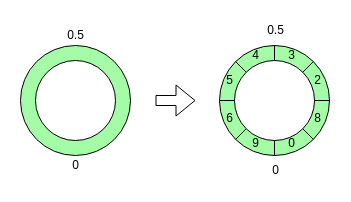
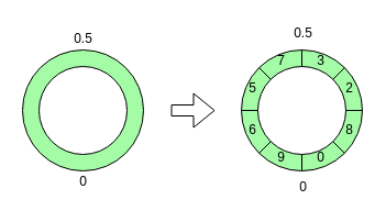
  <mxCell id="0" />
  <mxCell id="1" parent="0" />
  <mxCell id="2" value="" style="ellipse;whiteSpace=wrap;html=1;aspect=fixed;fillColor=#A4FCA7;strokeColor=#000000;" parent="1" vertex="1"><mxGeometry x="20" y="45" width="110" height="110" as="geometry" /></mxCell>
  <mxCell id="3" value="" style="ellipse;whiteSpace=wrap;html=1;aspect=fixed;" parent="1" vertex="1"><mxGeometry x="35" y="60" width="80" height="80" as="geometry" /></mxCell>
  <mxCell id="4" value="" style="shape=flexArrow;endArrow=classic;html=1;" parent="1" edge="1"><mxGeometry width="50" height="50" relative="1" as="geometry"><mxPoint x="155" y="100" as="sourcePoint" /><mxPoint x="195" y="100" as="targetPoint" /></mxGeometry></mxCell>
  <mxCell id="5" value="" style="ellipse;whiteSpace=wrap;html=1;aspect=fixed;fillColor=#A4FCA7;strokeColor=#000000;" parent="1" vertex="1"><mxGeometry x="219" y="45" width="110" height="110" as="geometry" /></mxCell>
  <mxCell id="6" value="" style="endArrow=none;html=1;entryX=0.5;entryY=0;entryDx=0;entryDy=0;exitX=0.5;exitY=1;exitDx=0;exitDy=0;" parent="1" source="5" target="5" edge="1"><mxGeometry width="50" height="50" relative="1" as="geometry"><mxPoint x="255" y="200" as="sourcePoint" /><mxPoint x="305" y="150" as="targetPoint" /></mxGeometry></mxCell>
  <mxCell id="7" value="" style="endArrow=none;html=1;exitX=0;exitY=0.5;exitDx=0;exitDy=0;entryX=1;entryY=0.5;entryDx=0;entryDy=0;" parent="1" source="5" target="5" edge="1"><mxGeometry width="50" height="50" relative="1" as="geometry"><mxPoint x="255" y="210" as="sourcePoint" /><mxPoint x="328" y="104" as="targetPoint" /></mxGeometry></mxCell>
  <mxCell id="8" value="" style="endArrow=none;html=1;entryX=1;entryY=0;entryDx=0;entryDy=0;exitX=0;exitY=1;exitDx=0;exitDy=0;" parent="1" source="5" target="5" edge="1"><mxGeometry width="50" height="50" relative="1" as="geometry"><mxPoint x="249" y="125" as="sourcePoint" /><mxPoint x="299" y="75" as="targetPoint" /></mxGeometry></mxCell>
  <mxCell id="9" value="" style="endArrow=none;html=1;entryX=0;entryY=0;entryDx=0;entryDy=0;exitX=1;exitY=1;exitDx=0;exitDy=0;" parent="1" source="5" target="5" edge="1"><mxGeometry width="50" height="50" relative="1" as="geometry"><mxPoint x="295" y="200" as="sourcePoint" /><mxPoint x="345" y="150" as="targetPoint" /></mxGeometry></mxCell>
  <mxCell id="10" value="" style="ellipse;whiteSpace=wrap;html=1;aspect=fixed;" parent="1" vertex="1"><mxGeometry x="234" y="60" width="80" height="80" as="geometry" /></mxCell>
  <mxCell id="11" value="0" style="text;html=1;align=center;verticalAlign=middle;resizable=0;points=[];autosize=1;" parent="1" vertex="1"><mxGeometry x="281" y="133" width="20" height="20" as="geometry" /></mxCell>
  <mxCell id="12" value="8" style="text;html=1;align=center;verticalAlign=middle;resizable=0;points=[];autosize=1;" parent="1" vertex="1"><mxGeometry x="307" y="108" width="20" height="20" as="geometry" /></mxCell>
  <mxCell id="13" value="2" style="text;html=1;align=center;verticalAlign=middle;resizable=0;points=[];autosize=1;" parent="1" vertex="1"><mxGeometry x="307" y="70" width="20" height="20" as="geometry" /></mxCell>
  <mxCell id="14" value="3" style="text;html=1;align=center;verticalAlign=middle;resizable=0;points=[];autosize=1;" parent="1" vertex="1"><mxGeometry x="281" y="45" width="20" height="20" as="geometry" /></mxCell>
- <mxCell id="15" value="4" style="text;html=1;align=center;verticalAlign=middle;resizable=0;points=[];autosize=1;" parent="1" vertex="1"><mxGeometry x="245" y="45" width="20" height="20" as="geometry" /></mxCell>
+ <mxCell id="15" value="7" style="text;html=1;align=center;verticalAlign=middle;resizable=0;points=[];autosize=1;" parent="1" vertex="1"><mxGeometry x="245" y="45" width="20" height="20" as="geometry" /></mxCell>
  <mxCell id="16" value="5" style="text;html=1;align=center;verticalAlign=middle;resizable=0;points=[];autosize=1;" parent="1" vertex="1"><mxGeometry x="219" y="70" width="20" height="20" as="geometry" /></mxCell>
  <mxCell id="17" value="6" style="text;html=1;align=center;verticalAlign=middle;resizable=0;points=[];autosize=1;" parent="1" vertex="1"><mxGeometry x="219" y="108" width="20" height="20" as="geometry" /></mxCell>
  <mxCell id="18" value="9" style="text;html=1;align=center;verticalAlign=middle;resizable=0;points=[];autosize=1;" parent="1" vertex="1"><mxGeometry x="245" y="133" width="20" height="20" as="geometry" /></mxCell>
  <mxCell id="19" value="0" style="text;html=1;align=center;verticalAlign=middle;resizable=0;points=[];autosize=1;" vertex="1" parent="1"><mxGeometry x="265" y="160" width="20" height="20" as="geometry" /></mxCell>
  <mxCell id="20" value="0.5" style="text;html=1;align=center;verticalAlign=middle;resizable=0;points=[];autosize=1;" vertex="1" parent="1"><mxGeometry x="260" y="20" width="30" height="20" as="geometry" /></mxCell>
  <mxCell id="21" value="0.5" style="text;html=1;align=center;verticalAlign=middle;resizable=0;points=[];autosize=1;" vertex="1" parent="1"><mxGeometry x="60" y="25" width="30" height="20" as="geometry" /></mxCell>
  <mxCell id="22" value="0" style="text;html=1;align=center;verticalAlign=middle;resizable=0;points=[];autosize=1;" vertex="1" parent="1"><mxGeometry x="65" y="155" width="20" height="20" as="geometry" /></mxCell>
